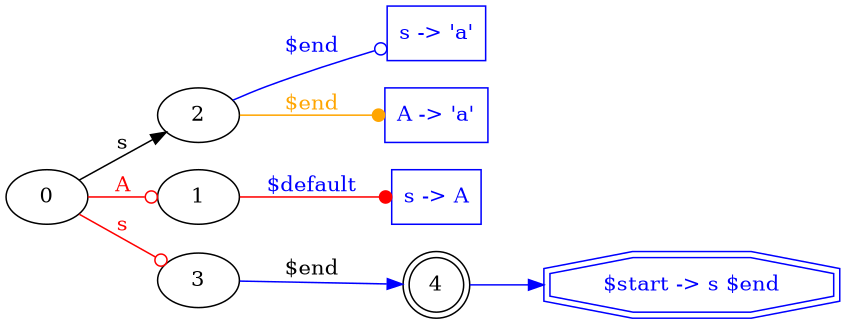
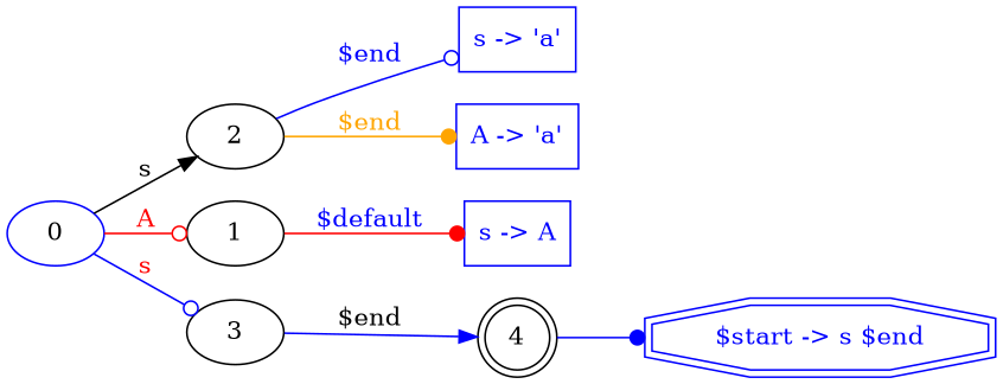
  digraph {
    concentrate=true
    rankdir=LR
    edge [arrowhead=odot color=red]
    "$start -> s $end" [color=blue fontcolor=blue shape=doubleoctagon]
    "s -> 'a'" [color=blue fontcolor=blue shape=box]
    "s -> A" [color=blue fontcolor=blue shape=box]
    "A -> 'a'" [color=blue fontcolor=blue shape=box]
-   0
+   0 [color=blue]
    2
    1
    3
    4 [shape=doublecircle]
    0 -> 2 [label=s arrowhead="" color=""]
    0 -> 1 [fontcolor=red label=A]
-   0 -> 3 [fontcolor=red label=s]
+   0 -> 3 [color=blue fontcolor=red label=s]
    2 -> "s -> 'a'" [color=blue fontcolor=blue label="$end"]
    2 -> "A -> 'a'" [arrowhead=dot color=orange fontcolor=orange label="$end"]
    1 -> "s -> A" [arrowhead=dot fontcolor=blue label="$default"]
    3 -> 4 [color=blue label="$end" arrowhead=""]
-   4 -> "$start -> s $end" [arrowhead=normal color=blue]
+   4 -> "$start -> s $end" [arrowhead=dot color=blue]
  }
